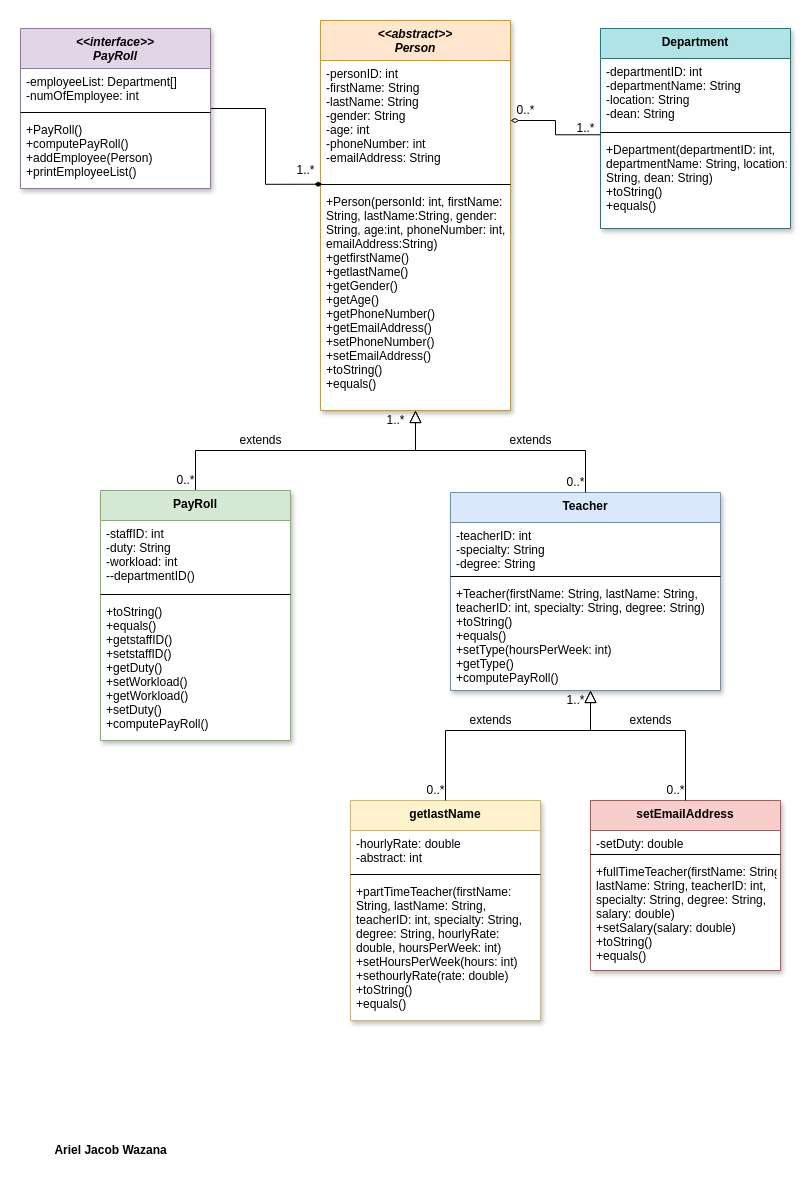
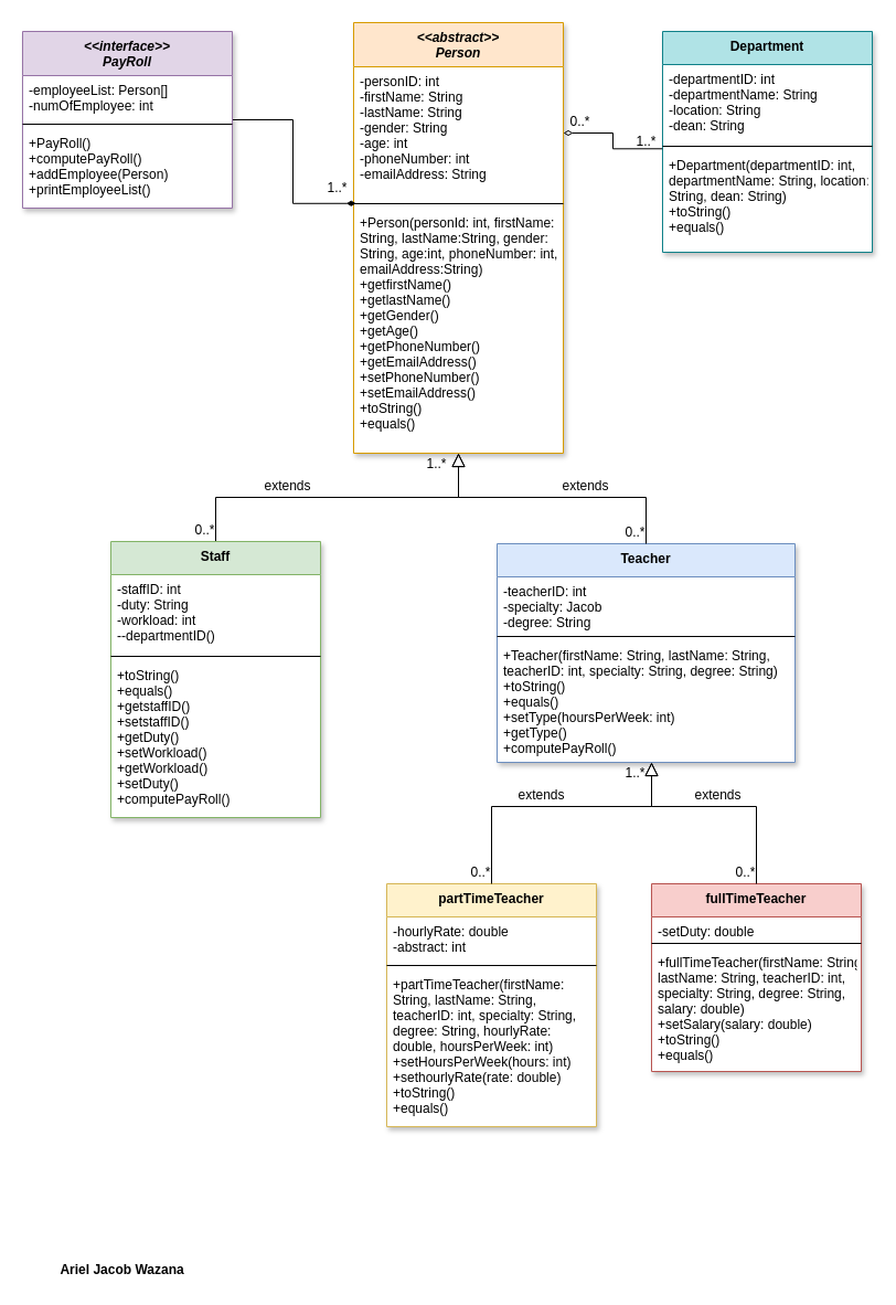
  <mxCell id="0" />
  <mxCell id="1" parent="0" />
  <mxCell id="2" value="&lt;&lt;abstract&gt;&gt;&#10;Person" style="swimlane;fontStyle=3;align=center;verticalAlign=top;childLayout=stackLayout;horizontal=1;startSize=40;horizontalStack=0;resizeParent=1;resizeLast=0;collapsible=1;marginBottom=0;rounded=0;shadow=1;strokeWidth=1;fillColor=#ffe6cc;strokeColor=#d79b00;sketch=0;glass=0;gradientColor=none;swimlaneFillColor=default;labelBackgroundColor=none;labelBorderColor=none;" parent="1" vertex="1"><mxGeometry x="320" y="20" width="190" height="390" as="geometry"><mxRectangle x="334" y="30" width="160" height="26" as="alternateBounds" /></mxGeometry></mxCell>
  <mxCell id="3" value="-personID: int&#10;-firstName: String&#10;-lastName: String&#10;-gender: String&#10;-age: int&#10;-phoneNumber: int&#10;-emailAddress: String" style="text;align=left;verticalAlign=top;spacingLeft=4;spacingRight=4;overflow=hidden;rotatable=0;points=[[0,0.5],[1,0.5]];portConstraint=eastwest;" parent="2" vertex="1"><mxGeometry y="40" width="190" height="120" as="geometry" /></mxCell>
  <mxCell id="4" value="" style="line;html=1;strokeWidth=1;align=left;verticalAlign=middle;spacingTop=-1;spacingLeft=3;spacingRight=3;rotatable=0;labelPosition=right;points=[];portConstraint=eastwest;" parent="2" vertex="1"><mxGeometry y="160" width="190" height="8" as="geometry" /></mxCell>
  <mxCell id="5" value="+Person(personId: int, firstName:&#10;String, lastName:String, gender:&#10;String, age:int, phoneNumber: int,&#10;emailAddress:String)&#10;+getfirstName()&#10;+getlastName()&#10;+getGender()&#10;+getAge()&#10;+getPhoneNumber()&#10;+getEmailAddress()&#10;+setPhoneNumber()&#10;+setEmailAddress()&#10;+toString()&#10;+equals()" style="text;align=left;verticalAlign=top;spacingLeft=4;spacingRight=4;overflow=hidden;rotatable=0;points=[[0,0.5],[1,0.5]];portConstraint=eastwest;rounded=0;glass=0;shadow=0;" parent="2" vertex="1"><mxGeometry y="168" width="190" height="222" as="geometry" /></mxCell>
  <mxCell id="6" value="" style="endArrow=block;endSize=10;endFill=0;shadow=0;strokeWidth=1;rounded=0;edgeStyle=elbowEdgeStyle;elbow=vertical;exitX=0.5;exitY=0;exitDx=0;exitDy=0;" parent="1" source="16" target="2" edge="1"><mxGeometry width="160" relative="1" as="geometry"><mxPoint x="260" y="500" as="sourcePoint" /><mxPoint x="190" y="203" as="targetPoint" /><Array as="points"><mxPoint x="415" y="450" /></Array></mxGeometry></mxCell>
  <mxCell id="7" value="Department" style="swimlane;fontStyle=1;align=center;verticalAlign=top;childLayout=stackLayout;horizontal=1;startSize=30;horizontalStack=0;resizeParent=1;resizeLast=0;collapsible=1;marginBottom=0;rounded=0;shadow=1;strokeWidth=1;fillColor=#b0e3e6;strokeColor=#0e8088;sketch=0;glass=0;swimlaneFillColor=default;labelBackgroundColor=none;labelBorderColor=none;" parent="1" vertex="1"><mxGeometry x="600" y="28" width="190" height="200" as="geometry"><mxRectangle x="334" y="30" width="160" height="26" as="alternateBounds" /></mxGeometry></mxCell>
  <mxCell id="8" value="-departmentID: int&#10;-departmentName: String&#10;-location: String&#10;-dean: String" style="text;align=left;verticalAlign=top;spacingLeft=4;spacingRight=4;overflow=hidden;rotatable=0;points=[[0,0.5],[1,0.5]];portConstraint=eastwest;" parent="7" vertex="1"><mxGeometry y="30" width="190" height="70" as="geometry" /></mxCell>
  <mxCell id="9" value="" style="line;html=1;strokeWidth=1;align=left;verticalAlign=middle;spacingTop=-1;spacingLeft=3;spacingRight=3;rotatable=0;labelPosition=right;points=[];portConstraint=eastwest;" parent="7" vertex="1"><mxGeometry y="100" width="190" height="8" as="geometry" /></mxCell>
  <mxCell id="10" value="+Department(departmentID: int,&#10;departmentName: String, location: &#10;String, dean: String)&#10;+toString()&#10;+equals()" style="text;align=left;verticalAlign=top;spacingLeft=4;spacingRight=4;overflow=hidden;rotatable=0;points=[[0,0.5],[1,0.5]];portConstraint=eastwest;rounded=0;glass=0;shadow=0;" parent="7" vertex="1"><mxGeometry y="108" width="190" height="82" as="geometry" /></mxCell>
  <mxCell id="11" style="rounded=0;orthogonalLoop=1;jettySize=auto;html=1;entryX=0.012;entryY=-0.019;entryDx=0;entryDy=0;entryPerimeter=0;edgeStyle=orthogonalEdgeStyle;endArrow=diamondThin;endFill=1;strokeWidth=1;" parent="1" source="12" target="5" edge="1"><mxGeometry relative="1" as="geometry" /></mxCell>
  <mxCell id="12" value="&lt;&lt;interface&gt;&gt;&#10;PayRoll" style="swimlane;fontStyle=3;align=center;verticalAlign=top;childLayout=stackLayout;horizontal=1;startSize=40;horizontalStack=0;resizeParent=1;resizeLast=0;collapsible=1;marginBottom=0;rounded=0;shadow=1;strokeWidth=1;fillColor=#e1d5e7;strokeColor=#9673a6;sketch=0;glass=0;swimlaneFillColor=default;labelBackgroundColor=none;labelBorderColor=none;" parent="1" vertex="1"><mxGeometry x="20" y="28" width="190" height="160" as="geometry"><mxRectangle x="334" y="30" width="160" height="26" as="alternateBounds" /></mxGeometry></mxCell>
- <mxCell id="13" value="-employeeList: Department[]&#10;-numOfEmployee: int" style="text;align=left;verticalAlign=top;spacingLeft=4;spacingRight=4;overflow=hidden;rotatable=0;points=[[0,0.5],[1,0.5]];portConstraint=eastwest;" parent="12" vertex="1"><mxGeometry y="40" width="190" height="40" as="geometry" /></mxCell>
+ <mxCell id="13" value="-employeeList: Person[]&#10;-numOfEmployee: int" style="text;align=left;verticalAlign=top;spacingLeft=4;spacingRight=4;overflow=hidden;rotatable=0;points=[[0,0.5],[1,0.5]];portConstraint=eastwest;" parent="12" vertex="1"><mxGeometry y="40" width="190" height="40" as="geometry" /></mxCell>
  <mxCell id="14" value="" style="line;html=1;strokeWidth=1;align=left;verticalAlign=middle;spacingTop=-1;spacingLeft=3;spacingRight=3;rotatable=0;labelPosition=right;points=[];portConstraint=eastwest;" parent="12" vertex="1"><mxGeometry y="80" width="190" height="8" as="geometry" /></mxCell>
  <mxCell id="15" value="+PayRoll()&#10;+computePayRoll()&#10;+addEmployee(Person)&#10;+printEmployeeList()" style="text;align=left;verticalAlign=top;spacingLeft=4;spacingRight=4;overflow=hidden;rotatable=0;points=[[0,0.5],[1,0.5]];portConstraint=eastwest;rounded=0;glass=0;shadow=0;" parent="12" vertex="1"><mxGeometry y="88" width="190" height="62" as="geometry" /></mxCell>
- <mxCell id="16" value="PayRoll" style="swimlane;fontStyle=1;align=center;verticalAlign=top;childLayout=stackLayout;horizontal=1;startSize=30;horizontalStack=0;resizeParent=1;resizeLast=0;collapsible=1;marginBottom=0;rounded=0;shadow=1;strokeWidth=1;fillColor=#d5e8d4;strokeColor=#82b366;sketch=0;glass=0;swimlaneFillColor=default;labelBackgroundColor=none;labelBorderColor=none;" parent="1" vertex="1"><mxGeometry x="100" y="490" width="190" height="250" as="geometry"><mxRectangle x="334" y="30" width="160" height="26" as="alternateBounds" /></mxGeometry></mxCell>
+ <mxCell id="16" value="Staff" style="swimlane;fontStyle=1;align=center;verticalAlign=top;childLayout=stackLayout;horizontal=1;startSize=30;horizontalStack=0;resizeParent=1;resizeLast=0;collapsible=1;marginBottom=0;rounded=0;shadow=1;strokeWidth=1;fillColor=#d5e8d4;strokeColor=#82b366;sketch=0;glass=0;swimlaneFillColor=default;labelBackgroundColor=none;labelBorderColor=none;" parent="1" vertex="1"><mxGeometry x="100" y="490" width="190" height="250" as="geometry"><mxRectangle x="334" y="30" width="160" height="26" as="alternateBounds" /></mxGeometry></mxCell>
  <mxCell id="17" value="-staffID: int&#10;-duty: String&#10;-workload: int&#10;--departmentID()" style="text;align=left;verticalAlign=top;spacingLeft=4;spacingRight=4;overflow=hidden;rotatable=0;points=[[0,0.5],[1,0.5]];portConstraint=eastwest;" parent="16" vertex="1"><mxGeometry y="30" width="190" height="70" as="geometry" /></mxCell>
  <mxCell id="18" value="" style="line;html=1;strokeWidth=1;align=left;verticalAlign=middle;spacingTop=-1;spacingLeft=3;spacingRight=3;rotatable=0;labelPosition=right;points=[];portConstraint=eastwest;" parent="16" vertex="1"><mxGeometry y="100" width="190" height="8" as="geometry" /></mxCell>
  <mxCell id="19" value="+toString()&#10;+equals()&#10;+getstaffID()&#10;+setstaffID()&#10;+getDuty()&#10;+setWorkload()&#10;+getWorkload()&#10;+setDuty()&#10;+computePayRoll()" style="text;align=left;verticalAlign=top;spacingLeft=4;spacingRight=4;overflow=hidden;rotatable=0;points=[[0,0.5],[1,0.5]];portConstraint=eastwest;rounded=0;glass=0;shadow=0;" parent="16" vertex="1"><mxGeometry y="108" width="190" height="142" as="geometry" /></mxCell>
- <mxCell id="20" value="getlastName" style="swimlane;fontStyle=1;align=center;verticalAlign=top;childLayout=stackLayout;horizontal=1;startSize=30;horizontalStack=0;resizeParent=1;resizeLast=0;collapsible=1;marginBottom=0;rounded=0;shadow=1;strokeWidth=1;fillColor=#fff2cc;strokeColor=#d6b656;sketch=0;glass=0;swimlaneFillColor=default;labelBackgroundColor=none;labelBorderColor=none;" parent="1" vertex="1"><mxGeometry x="350" y="800" width="190" height="220" as="geometry"><mxRectangle x="334" y="30" width="160" height="26" as="alternateBounds" /></mxGeometry></mxCell>
+ <mxCell id="20" value="partTimeTeacher" style="swimlane;fontStyle=1;align=center;verticalAlign=top;childLayout=stackLayout;horizontal=1;startSize=30;horizontalStack=0;resizeParent=1;resizeLast=0;collapsible=1;marginBottom=0;rounded=0;shadow=1;strokeWidth=1;fillColor=#fff2cc;strokeColor=#d6b656;sketch=0;glass=0;swimlaneFillColor=default;labelBackgroundColor=none;labelBorderColor=none;" parent="1" vertex="1"><mxGeometry x="350" y="800" width="190" height="220" as="geometry"><mxRectangle x="334" y="30" width="160" height="26" as="alternateBounds" /></mxGeometry></mxCell>
  <mxCell id="21" value="-hourlyRate: double&#10;-abstract: int" style="text;align=left;verticalAlign=top;spacingLeft=4;spacingRight=4;overflow=hidden;rotatable=0;points=[[0,0.5],[1,0.5]];portConstraint=eastwest;" parent="20" vertex="1"><mxGeometry y="30" width="190" height="40" as="geometry" /></mxCell>
  <mxCell id="22" value="" style="line;html=1;strokeWidth=1;align=left;verticalAlign=middle;spacingTop=-1;spacingLeft=3;spacingRight=3;rotatable=0;labelPosition=right;points=[];portConstraint=eastwest;" parent="20" vertex="1"><mxGeometry y="70" width="190" height="8" as="geometry" /></mxCell>
  <mxCell id="23" value="+partTimeTeacher(firstName:&#10;String, lastName: String, &#10;teacherID: int, specialty: String,&#10;degree: String, hourlyRate: &#10;double, hoursPerWeek: int)&#10;+setHoursPerWeek(hours: int)&#10;+sethourlyRate(rate: double)&#10;+toString()&#10;+equals()" style="text;align=left;verticalAlign=top;spacingLeft=4;spacingRight=4;overflow=hidden;rotatable=0;points=[[0,0.5],[1,0.5]];portConstraint=eastwest;rounded=0;glass=0;shadow=0;" parent="20" vertex="1"><mxGeometry y="78" width="190" height="142" as="geometry" /></mxCell>
- <mxCell id="24" value="setEmailAddress" style="swimlane;fontStyle=1;align=center;verticalAlign=top;childLayout=stackLayout;horizontal=1;startSize=30;horizontalStack=0;resizeParent=1;resizeLast=0;collapsible=1;marginBottom=0;rounded=0;shadow=1;strokeWidth=1;fillColor=#f8cecc;strokeColor=#b85450;sketch=0;glass=0;swimlaneFillColor=default;labelBackgroundColor=none;labelBorderColor=none;" parent="1" vertex="1"><mxGeometry x="590" y="800" width="190" height="170" as="geometry"><mxRectangle x="334" y="30" width="160" height="26" as="alternateBounds" /></mxGeometry></mxCell>
+ <mxCell id="24" value="fullTimeTeacher" style="swimlane;fontStyle=1;align=center;verticalAlign=top;childLayout=stackLayout;horizontal=1;startSize=30;horizontalStack=0;resizeParent=1;resizeLast=0;collapsible=1;marginBottom=0;rounded=0;shadow=1;strokeWidth=1;fillColor=#f8cecc;strokeColor=#b85450;sketch=0;glass=0;swimlaneFillColor=default;labelBackgroundColor=none;labelBorderColor=none;" parent="1" vertex="1"><mxGeometry x="590" y="800" width="190" height="170" as="geometry"><mxRectangle x="334" y="30" width="160" height="26" as="alternateBounds" /></mxGeometry></mxCell>
  <mxCell id="25" value="-setDuty: double" style="text;align=left;verticalAlign=top;spacingLeft=4;spacingRight=4;overflow=hidden;rotatable=0;points=[[0,0.5],[1,0.5]];portConstraint=eastwest;" parent="24" vertex="1"><mxGeometry y="30" width="190" height="20" as="geometry" /></mxCell>
  <mxCell id="26" value="" style="line;html=1;strokeWidth=1;align=left;verticalAlign=middle;spacingTop=-1;spacingLeft=3;spacingRight=3;rotatable=0;labelPosition=right;points=[];portConstraint=eastwest;" parent="24" vertex="1"><mxGeometry y="50" width="190" height="8" as="geometry" /></mxCell>
  <mxCell id="27" value="+fullTimeTeacher(firstName: String,&#10;lastName: String, teacherID: int,&#10;specialty: String, degree: String,&#10;salary: double)&#10;+setSalary(salary: double)&#10;+toString()&#10;+equals()" style="text;align=left;verticalAlign=top;spacingLeft=4;spacingRight=4;overflow=hidden;rotatable=0;points=[[0,0.5],[1,0.5]];portConstraint=eastwest;rounded=0;glass=0;shadow=0;" parent="24" vertex="1"><mxGeometry y="58" width="190" height="112" as="geometry" /></mxCell>
  <mxCell id="28" value="Teacher" style="swimlane;fontStyle=1;align=center;verticalAlign=top;childLayout=stackLayout;horizontal=1;startSize=30;horizontalStack=0;resizeParent=1;resizeLast=0;collapsible=1;marginBottom=0;rounded=0;shadow=1;strokeWidth=1;fillColor=#dae8fc;strokeColor=#6c8ebf;sketch=0;glass=0;swimlaneFillColor=default;labelBackgroundColor=none;labelBorderColor=none;" parent="1" vertex="1"><mxGeometry x="450" y="492" width="270" height="198" as="geometry"><mxRectangle x="334" y="30" width="160" height="26" as="alternateBounds" /></mxGeometry></mxCell>
- <mxCell id="29" value="-teacherID: int&#10;-specialty: String&#10;-degree: String" style="text;align=left;verticalAlign=top;spacingLeft=4;spacingRight=4;overflow=hidden;rotatable=0;points=[[0,0.5],[1,0.5]];portConstraint=eastwest;" parent="28" vertex="1"><mxGeometry y="30" width="270" height="50" as="geometry" /></mxCell>
+ <mxCell id="29" value="-teacherID: int&#10;-specialty: Jacob&#10;-degree: String" style="text;align=left;verticalAlign=top;spacingLeft=4;spacingRight=4;overflow=hidden;rotatable=0;points=[[0,0.5],[1,0.5]];portConstraint=eastwest;" parent="28" vertex="1"><mxGeometry y="30" width="270" height="50" as="geometry" /></mxCell>
  <mxCell id="30" value="" style="line;html=1;strokeWidth=1;align=left;verticalAlign=middle;spacingTop=-1;spacingLeft=3;spacingRight=3;rotatable=0;labelPosition=right;points=[];portConstraint=eastwest;" parent="28" vertex="1"><mxGeometry y="80" width="270" height="8" as="geometry" /></mxCell>
  <mxCell id="31" value="+Teacher(firstName: String, lastName: String,&#10;teacherID: int, specialty: String, degree: String)&#10;+toString()&#10;+equals()&#10;+setType(hoursPerWeek: int)&#10;+getType()&#10;+computePayRoll()" style="text;align=left;verticalAlign=top;spacingLeft=4;spacingRight=4;overflow=hidden;rotatable=0;points=[[0,0.5],[1,0.5]];portConstraint=eastwest;rounded=0;glass=0;shadow=0;" parent="28" vertex="1"><mxGeometry y="88" width="270" height="110" as="geometry" /></mxCell>
  <mxCell id="32" value="" style="endArrow=block;endSize=10;endFill=0;shadow=0;strokeWidth=1;rounded=0;edgeStyle=elbowEdgeStyle;elbow=vertical;exitX=0.5;exitY=0;exitDx=0;exitDy=0;" parent="1" source="28" edge="1"><mxGeometry width="160" relative="1" as="geometry"><mxPoint x="260" y="500" as="sourcePoint" /><mxPoint x="415" y="410" as="targetPoint" /><Array as="points"><mxPoint x="440" y="450" /><mxPoint x="440" y="450" /><mxPoint x="530" y="440" /></Array></mxGeometry></mxCell>
  <mxCell id="33" value="" style="endArrow=block;endSize=10;endFill=0;shadow=0;strokeWidth=1;rounded=0;edgeStyle=elbowEdgeStyle;elbow=vertical;exitX=0.5;exitY=0;exitDx=0;exitDy=0;" parent="1" source="24" edge="1"><mxGeometry width="160" relative="1" as="geometry"><mxPoint x="760" y="780" as="sourcePoint" /><mxPoint x="590" y="690" as="targetPoint" /><Array as="points"><mxPoint x="615" y="730" /><mxPoint x="615" y="730" /><mxPoint x="705" y="720" /></Array></mxGeometry></mxCell>
  <mxCell id="34" value="" style="endArrow=block;endSize=10;endFill=0;shadow=0;strokeWidth=1;rounded=0;edgeStyle=elbowEdgeStyle;elbow=vertical;exitX=0.5;exitY=0;exitDx=0;exitDy=0;" parent="1" source="20" edge="1"><mxGeometry width="160" relative="1" as="geometry"><mxPoint x="695" y="800" as="sourcePoint" /><mxPoint x="590" y="690" as="targetPoint" /><Array as="points"><mxPoint x="615" y="730" /><mxPoint x="615" y="730" /><mxPoint x="705" y="720" /></Array></mxGeometry></mxCell>
  <mxCell id="35" style="rounded=0;orthogonalLoop=1;jettySize=auto;html=1;edgeStyle=orthogonalEdgeStyle;endArrow=diamondThin;endFill=0;strokeWidth=1;exitX=-0.001;exitY=-0.021;exitDx=0;exitDy=0;exitPerimeter=0;entryX=1;entryY=0.5;entryDx=0;entryDy=0;" parent="1" source="10" target="3" edge="1"><mxGeometry relative="1" as="geometry"><mxPoint x="610" y="300" as="sourcePoint" /><mxPoint x="570" y="200" as="targetPoint" /></mxGeometry></mxCell>
  <mxCell id="36" value="extends" style="text;html=1;resizable=0;autosize=1;align=center;verticalAlign=middle;points=[];fillColor=none;strokeColor=none;rounded=0;shadow=1;" parent="1" vertex="1"><mxGeometry x="500" y="430" width="60" height="20" as="geometry" /></mxCell>
  <mxCell id="37" value="extends" style="text;html=1;resizable=0;autosize=1;align=center;verticalAlign=middle;points=[];fillColor=none;strokeColor=none;rounded=0;shadow=1;" parent="1" vertex="1"><mxGeometry x="230" y="430" width="60" height="20" as="geometry" /></mxCell>
  <mxCell id="38" value="extends" style="text;html=1;resizable=0;autosize=1;align=center;verticalAlign=middle;points=[];fillColor=none;strokeColor=none;rounded=0;shadow=1;" parent="1" vertex="1"><mxGeometry x="460" y="710" width="60" height="20" as="geometry" /></mxCell>
  <mxCell id="39" value="extends" style="text;html=1;resizable=0;autosize=1;align=center;verticalAlign=middle;points=[];fillColor=none;strokeColor=none;rounded=0;shadow=1;" parent="1" vertex="1"><mxGeometry x="620" y="710" width="60" height="20" as="geometry" /></mxCell>
  <mxCell id="40" value="1..*" style="text;html=1;resizable=0;autosize=1;align=center;verticalAlign=middle;points=[];fillColor=none;strokeColor=none;rounded=0;shadow=1;" parent="1" vertex="1"><mxGeometry x="570" y="118" width="30" height="20" as="geometry" /></mxCell>
  <mxCell id="41" value="0..*" style="text;html=1;resizable=0;autosize=1;align=center;verticalAlign=middle;points=[];fillColor=none;strokeColor=none;rounded=0;shadow=1;" parent="1" vertex="1"><mxGeometry x="510" y="100" width="30" height="20" as="geometry" /></mxCell>
  <mxCell id="42" value="0..*" style="text;html=1;resizable=0;autosize=1;align=center;verticalAlign=middle;points=[];fillColor=none;strokeColor=none;rounded=0;shadow=1;" parent="1" vertex="1"><mxGeometry x="170" y="470" width="30" height="20" as="geometry" /></mxCell>
  <mxCell id="43" value="0..*" style="text;html=1;resizable=0;autosize=1;align=center;verticalAlign=middle;points=[];fillColor=none;strokeColor=none;rounded=0;shadow=1;" parent="1" vertex="1"><mxGeometry x="560" y="472" width="30" height="20" as="geometry" /></mxCell>
  <mxCell id="44" value="0..*" style="text;html=1;resizable=0;autosize=1;align=center;verticalAlign=middle;points=[];fillColor=none;strokeColor=none;rounded=0;shadow=1;" parent="1" vertex="1"><mxGeometry x="420" y="780" width="30" height="20" as="geometry" /></mxCell>
  <mxCell id="45" value="0..*" style="text;html=1;resizable=0;autosize=1;align=center;verticalAlign=middle;points=[];fillColor=none;strokeColor=none;rounded=0;shadow=1;" parent="1" vertex="1"><mxGeometry x="660" y="780" width="30" height="20" as="geometry" /></mxCell>
  <mxCell id="46" value="1..*" style="text;html=1;resizable=0;autosize=1;align=center;verticalAlign=middle;points=[];fillColor=none;strokeColor=none;rounded=0;shadow=1;" parent="1" vertex="1"><mxGeometry x="290" y="160" width="30" height="20" as="geometry" /></mxCell>
  <mxCell id="47" value="1..*" style="text;html=1;resizable=0;autosize=1;align=center;verticalAlign=middle;points=[];fillColor=none;strokeColor=none;rounded=0;shadow=1;" parent="1" vertex="1"><mxGeometry x="380" y="410" width="30" height="20" as="geometry" /></mxCell>
  <mxCell id="48" value="1..*" style="text;html=1;resizable=0;autosize=1;align=center;verticalAlign=middle;points=[];fillColor=none;strokeColor=none;rounded=0;shadow=1;" parent="1" vertex="1"><mxGeometry x="560" y="690" width="30" height="20" as="geometry" /></mxCell>
  <mxCell id="49" value="&lt;b&gt;Ariel Jacob Wazana&lt;/b&gt;" style="text;html=1;resizable=0;autosize=1;align=center;verticalAlign=middle;points=[];fillColor=none;strokeColor=none;rounded=0;shadow=1;" parent="1" vertex="1"><mxGeometry x="45" y="1140" width="130" height="20" as="geometry" /></mxCell>
